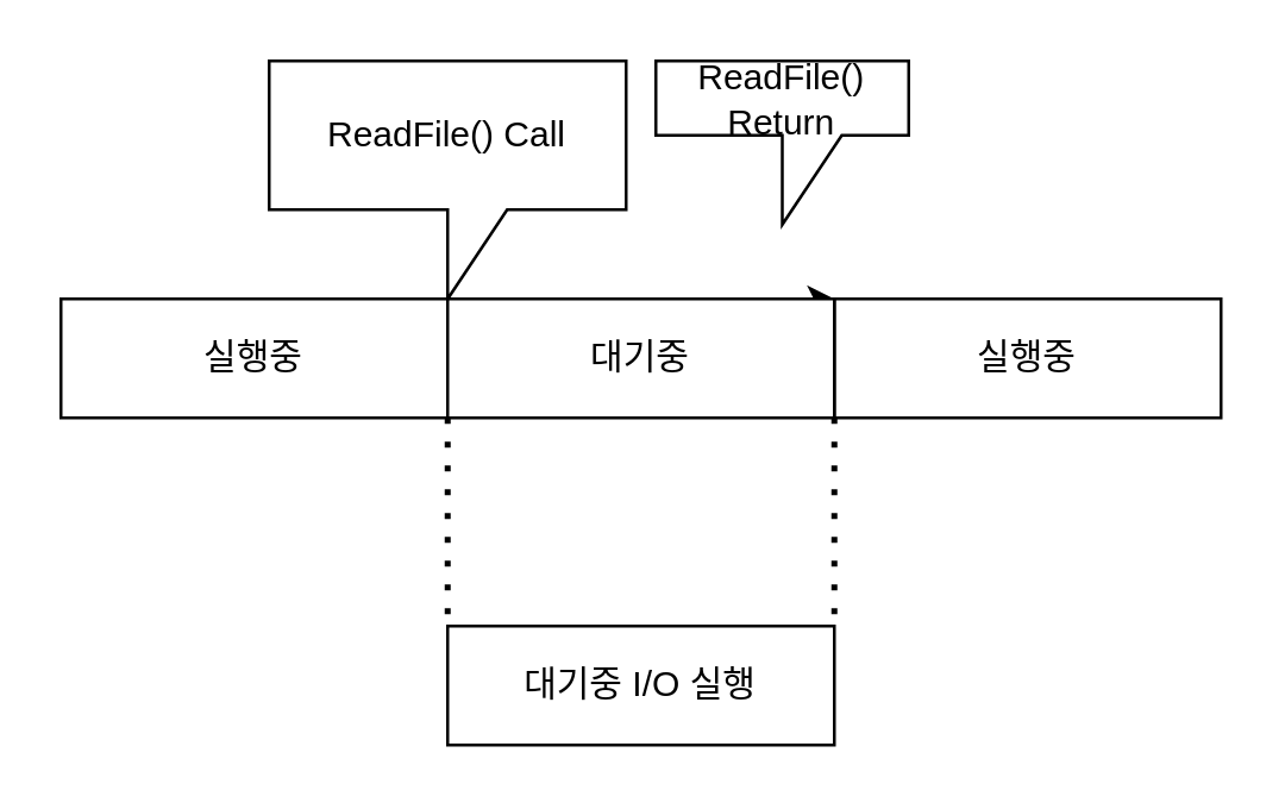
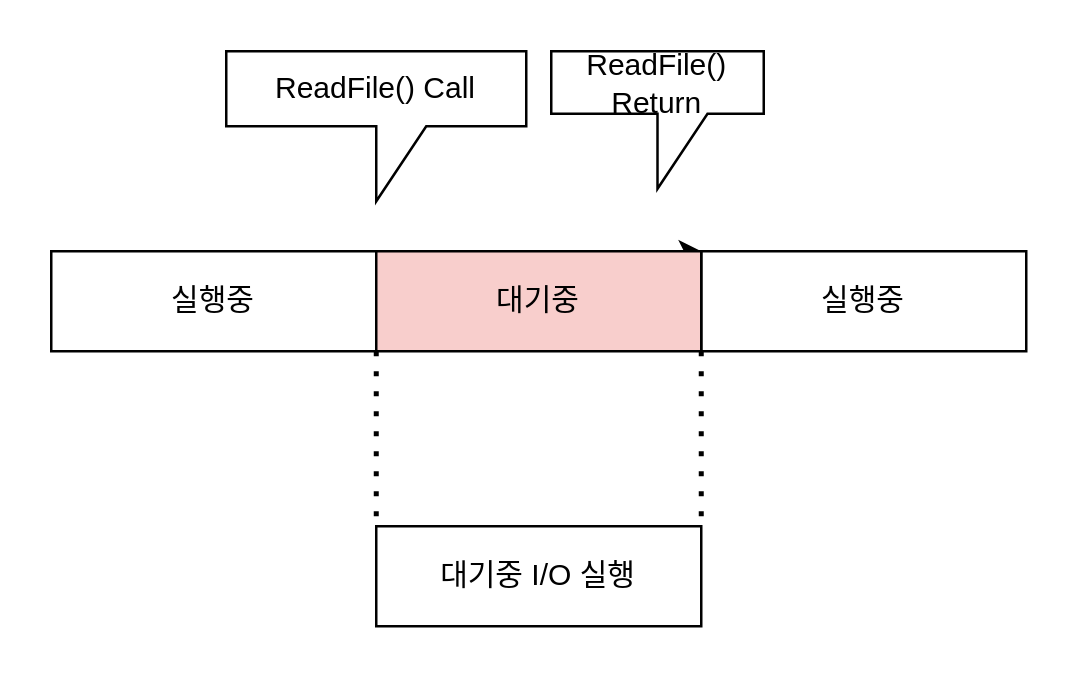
  <mxCell id="0" />
  <mxCell id="1" parent="0" />
  <mxCell id="2" value="실행중" style="rounded=0;whiteSpace=wrap;html=1;" vertex="1" parent="1"><mxGeometry x="20" y="100" width="130" height="40" as="geometry" /></mxCell>
  <mxCell id="3" value="실행중" style="rounded=0;whiteSpace=wrap;html=1;" vertex="1" parent="1"><mxGeometry x="280" y="100" width="130" height="40" as="geometry" /></mxCell>
  <mxCell id="4" value="" style="endArrow=classic;html=1;rounded=0;exitX=1;exitY=0;exitDx=0;exitDy=0;entryX=1;entryY=0;entryDx=0;entryDy=0;" edge="1" parent="1" source="2" target="5"><mxGeometry width="50" height="50" relative="1" as="geometry"><mxPoint x="240" y="-10" as="sourcePoint" /><mxPoint x="290" y="-60" as="targetPoint" /></mxGeometry></mxCell>
- <mxCell id="5" value="대기중" style="rounded=0;whiteSpace=wrap;html=1;" vertex="1" parent="1"><mxGeometry x="150" y="100" width="130" height="40" as="geometry" /></mxCell>
- <mxCell id="6" value="ReadFile() Call" style="shape=callout;whiteSpace=wrap;html=1;perimeter=calloutPerimeter;" vertex="1" parent="1"><mxGeometry x="90" y="20" width="120" height="80" as="geometry" /></mxCell>
+ <mxCell id="5" value="대기중" style="rounded=0;whiteSpace=wrap;html=1;fillColor=#f8cecc;" vertex="1" parent="1"><mxGeometry x="150" y="100" width="130" height="40" as="geometry" /></mxCell>
+ <mxCell id="6" value="ReadFile() Call" style="shape=callout;whiteSpace=wrap;html=1;perimeter=calloutPerimeter;" vertex="1" parent="1"><mxGeometry x="90" y="20" width="120" height="60" as="geometry" /></mxCell>
  <mxCell id="7" value="ReadFile() Return" style="shape=callout;whiteSpace=wrap;html=1;perimeter=calloutPerimeter;" vertex="1" parent="1"><mxGeometry x="220" y="20" width="85" height="55" as="geometry" /></mxCell>
  <mxCell id="8" value="" style="endArrow=none;dashed=1;html=1;dashPattern=1 3;strokeWidth=2;rounded=0;exitX=0;exitY=1;exitDx=0;exitDy=0;" edge="1" parent="1" source="5"><mxGeometry width="50" height="50" relative="1" as="geometry"><mxPoint x="240" y="-10" as="sourcePoint" /><mxPoint x="150" y="210" as="targetPoint" /></mxGeometry></mxCell>
  <mxCell id="9" value="" style="endArrow=none;dashed=1;html=1;dashPattern=1 3;strokeWidth=2;rounded=0;exitX=0;exitY=1;exitDx=0;exitDy=0;" edge="1" parent="1"><mxGeometry width="50" height="50" relative="1" as="geometry"><mxPoint x="280" y="140" as="sourcePoint" /><mxPoint x="280" y="210" as="targetPoint" /></mxGeometry></mxCell>
  <mxCell id="10" value="대기중 I/O 실행" style="rounded=0;whiteSpace=wrap;html=1;" vertex="1" parent="1"><mxGeometry x="150" y="210" width="130" height="40" as="geometry" /></mxCell>
